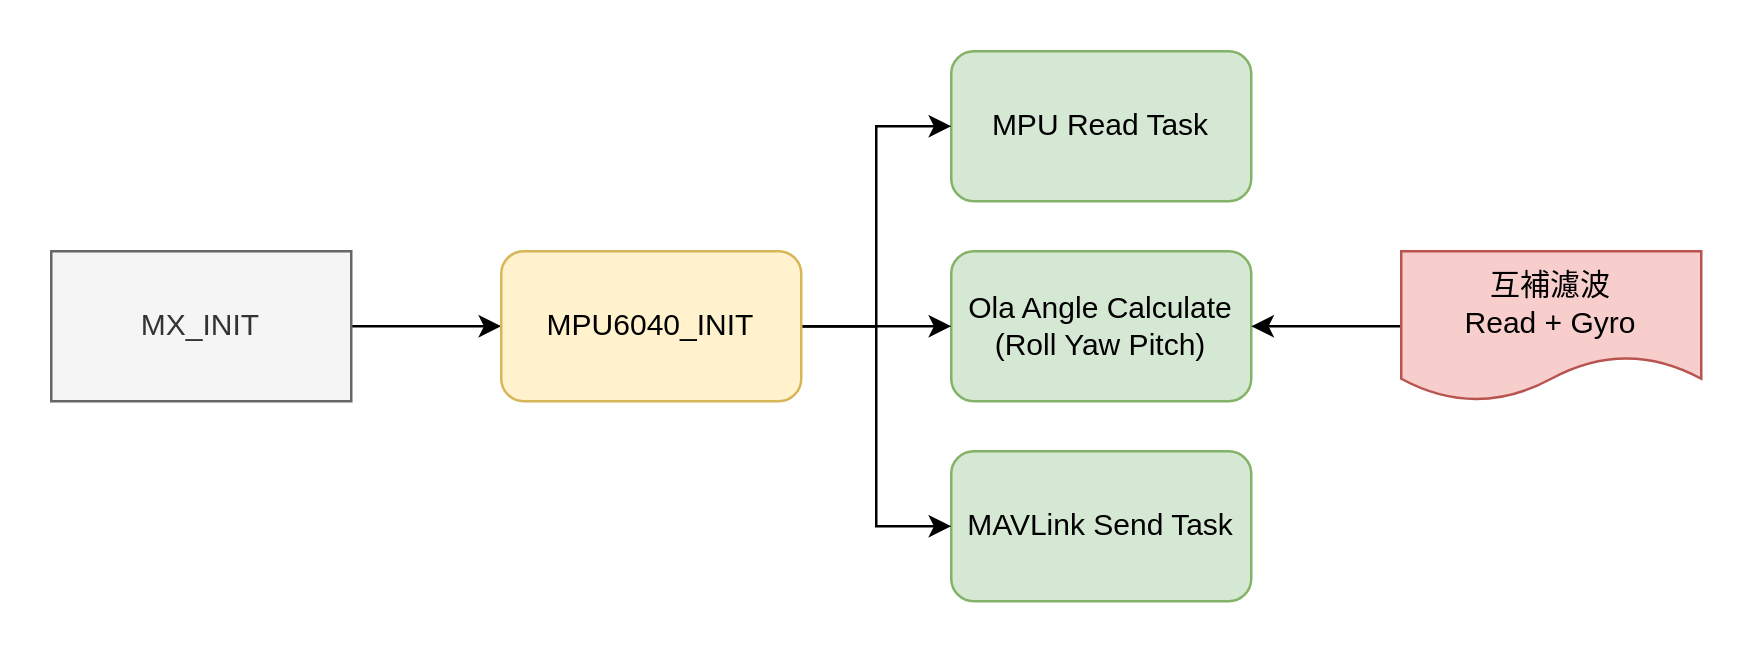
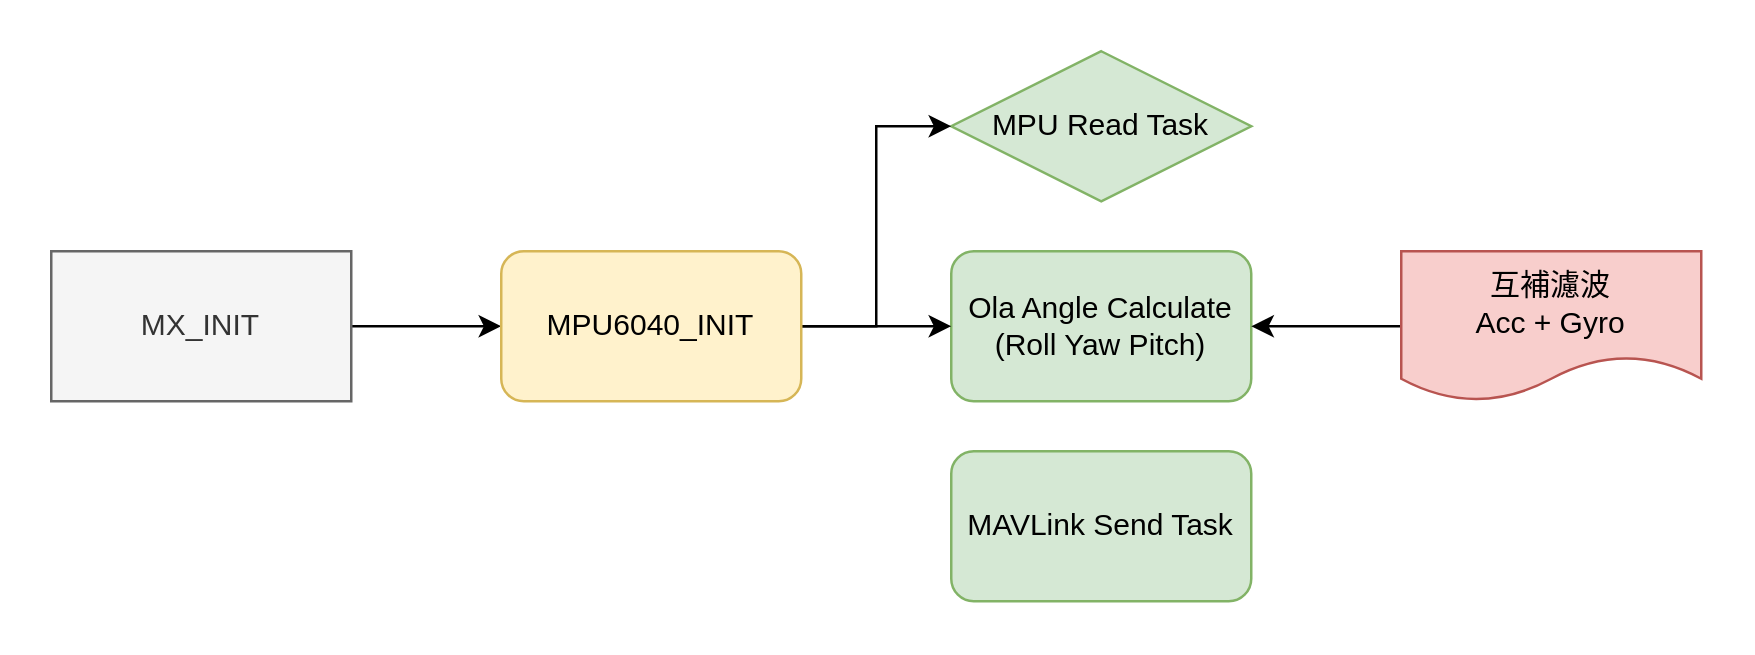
  <mxCell id="0" />
  <mxCell id="1" parent="0" />
- <mxCell id="2" value="MPU Read Task" style="rounded=1;whiteSpace=wrap;html=1;fillColor=#d5e8d4;strokeColor=#82b366;" vertex="1" parent="1"><mxGeometry x="380" y="20" width="120" height="60" as="geometry" /></mxCell>
+ <mxCell id="2" value="MPU Read Task" style="rhombus;whiteSpace=wrap;html=1;fillColor=#d5e8d4;strokeColor=#82b366;" vertex="1" parent="1"><mxGeometry x="380" y="20" width="120" height="60" as="geometry" /></mxCell>
  <mxCell id="3" value="Ola Angle Calculate&lt;br&gt;(Roll Yaw Pitch)" style="rounded=1;whiteSpace=wrap;html=1;fillColor=#d5e8d4;strokeColor=#82b366;" vertex="1" parent="1"><mxGeometry x="380" y="100" width="120" height="60" as="geometry" /></mxCell>
  <mxCell id="4" value="MAVLink Send Task" style="rounded=1;whiteSpace=wrap;html=1;fillColor=#d5e8d4;strokeColor=#82b366;" vertex="1" parent="1"><mxGeometry x="380" y="180" width="120" height="60" as="geometry" /></mxCell>
  <mxCell id="5" style="edgeStyle=orthogonalEdgeStyle;rounded=0;orthogonalLoop=1;jettySize=auto;html=1;" edge="1" parent="1" source="6" target="10"><mxGeometry relative="1" as="geometry" /></mxCell>
  <mxCell id="6" value="MX_INIT" style="whiteSpace=wrap;html=1;fillColor=#f5f5f5;strokeColor=#666666;fontColor=#333333;rounded=0;" vertex="1" parent="1"><mxGeometry x="20" y="100" width="120" height="60" as="geometry" /></mxCell>
  <mxCell id="7" style="edgeStyle=orthogonalEdgeStyle;rounded=0;orthogonalLoop=1;jettySize=auto;html=1;" edge="1" parent="1" source="10" target="3"><mxGeometry relative="1" as="geometry" /></mxCell>
  <mxCell id="8" style="edgeStyle=orthogonalEdgeStyle;rounded=0;orthogonalLoop=1;jettySize=auto;html=1;entryX=0;entryY=0.5;entryDx=0;entryDy=0;" edge="1" parent="1" source="10" target="2"><mxGeometry relative="1" as="geometry" /></mxCell>
- <mxCell id="9" style="edgeStyle=orthogonalEdgeStyle;rounded=0;orthogonalLoop=1;jettySize=auto;html=1;entryX=0;entryY=0.5;entryDx=0;entryDy=0;" edge="1" parent="1" source="10" target="4"><mxGeometry relative="1" as="geometry" /></mxCell>
  <mxCell id="10" value="MPU6040_INIT" style="rounded=1;whiteSpace=wrap;html=1;fillColor=#fff2cc;strokeColor=#d6b656;" vertex="1" parent="1"><mxGeometry x="200" y="100" width="120" height="60" as="geometry" /></mxCell>
  <mxCell id="11" style="edgeStyle=orthogonalEdgeStyle;rounded=0;orthogonalLoop=1;jettySize=auto;html=1;" edge="1" parent="1" source="12" target="3"><mxGeometry relative="1" as="geometry" /></mxCell>
- <mxCell id="12" value="互補濾波&lt;br&gt;Read + Gyro" style="shape=document;whiteSpace=wrap;html=1;boundedLbl=1;fillColor=#f8cecc;strokeColor=#b85450;" vertex="1" parent="1"><mxGeometry x="560" y="100" width="120" height="60" as="geometry" /></mxCell>
+ <mxCell id="12" value="互補濾波&lt;br&gt;Acc + Gyro" style="shape=document;whiteSpace=wrap;html=1;boundedLbl=1;fillColor=#f8cecc;strokeColor=#b85450;" vertex="1" parent="1"><mxGeometry x="560" y="100" width="120" height="60" as="geometry" /></mxCell>
